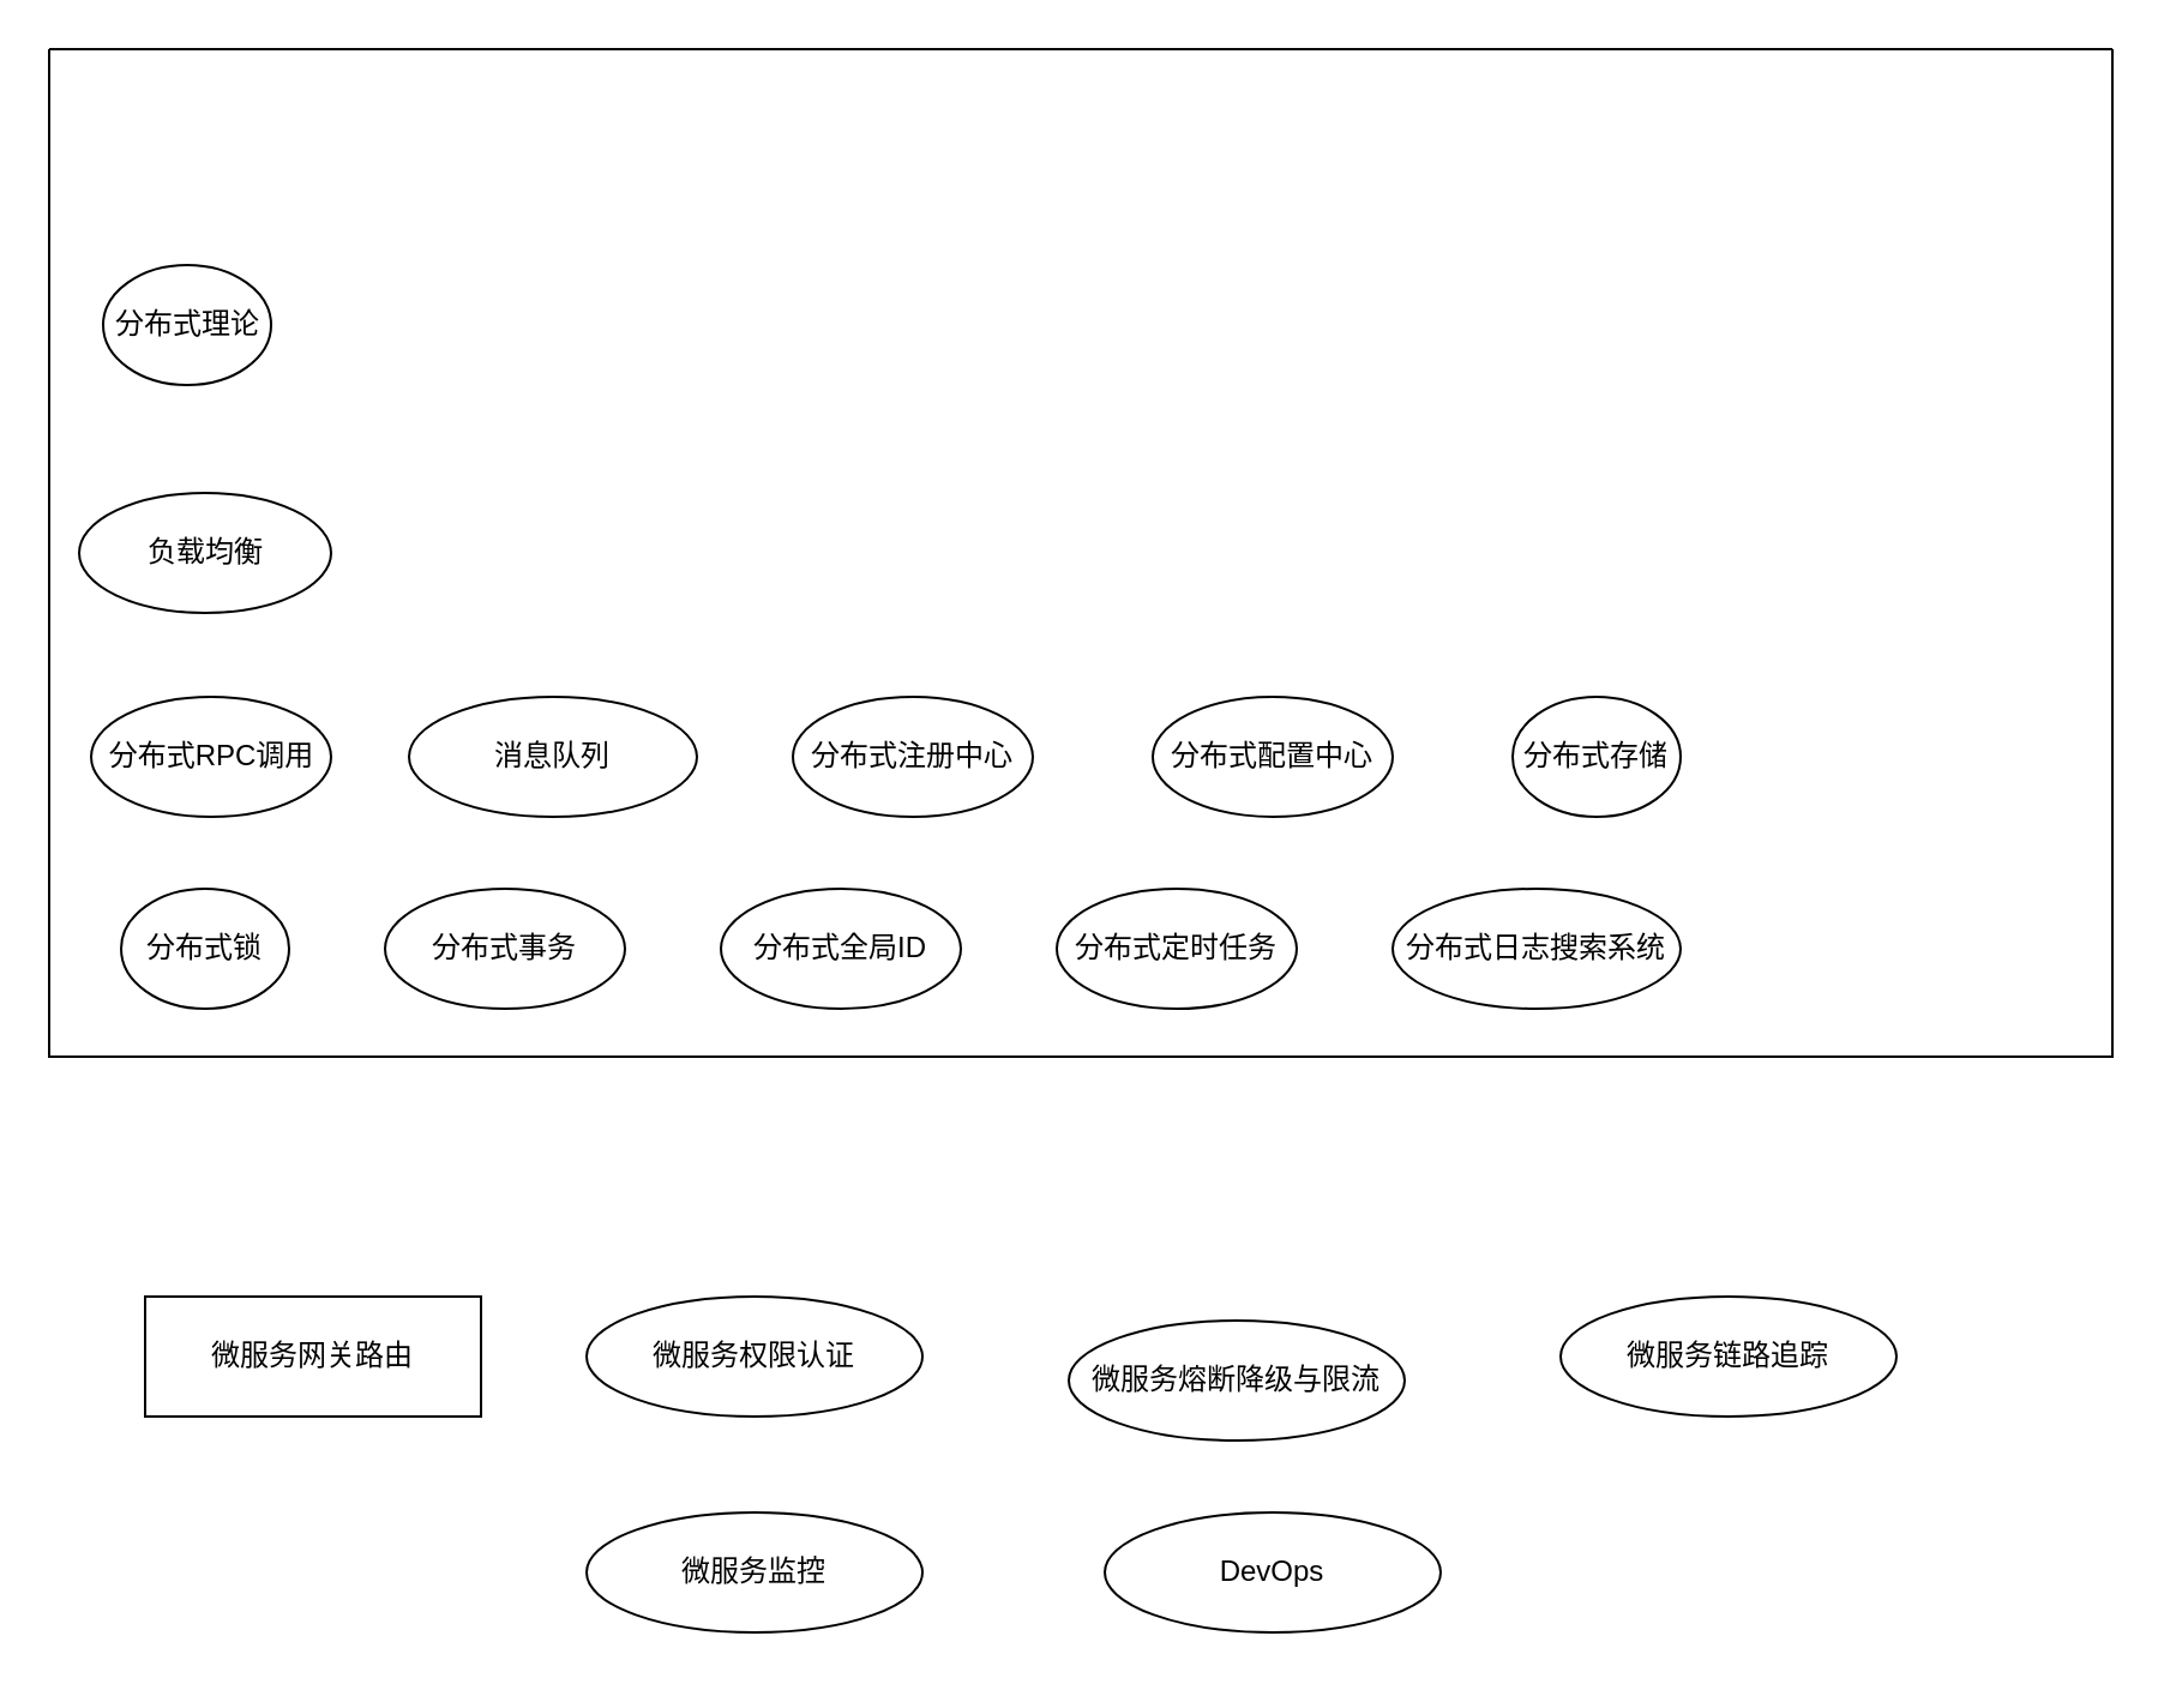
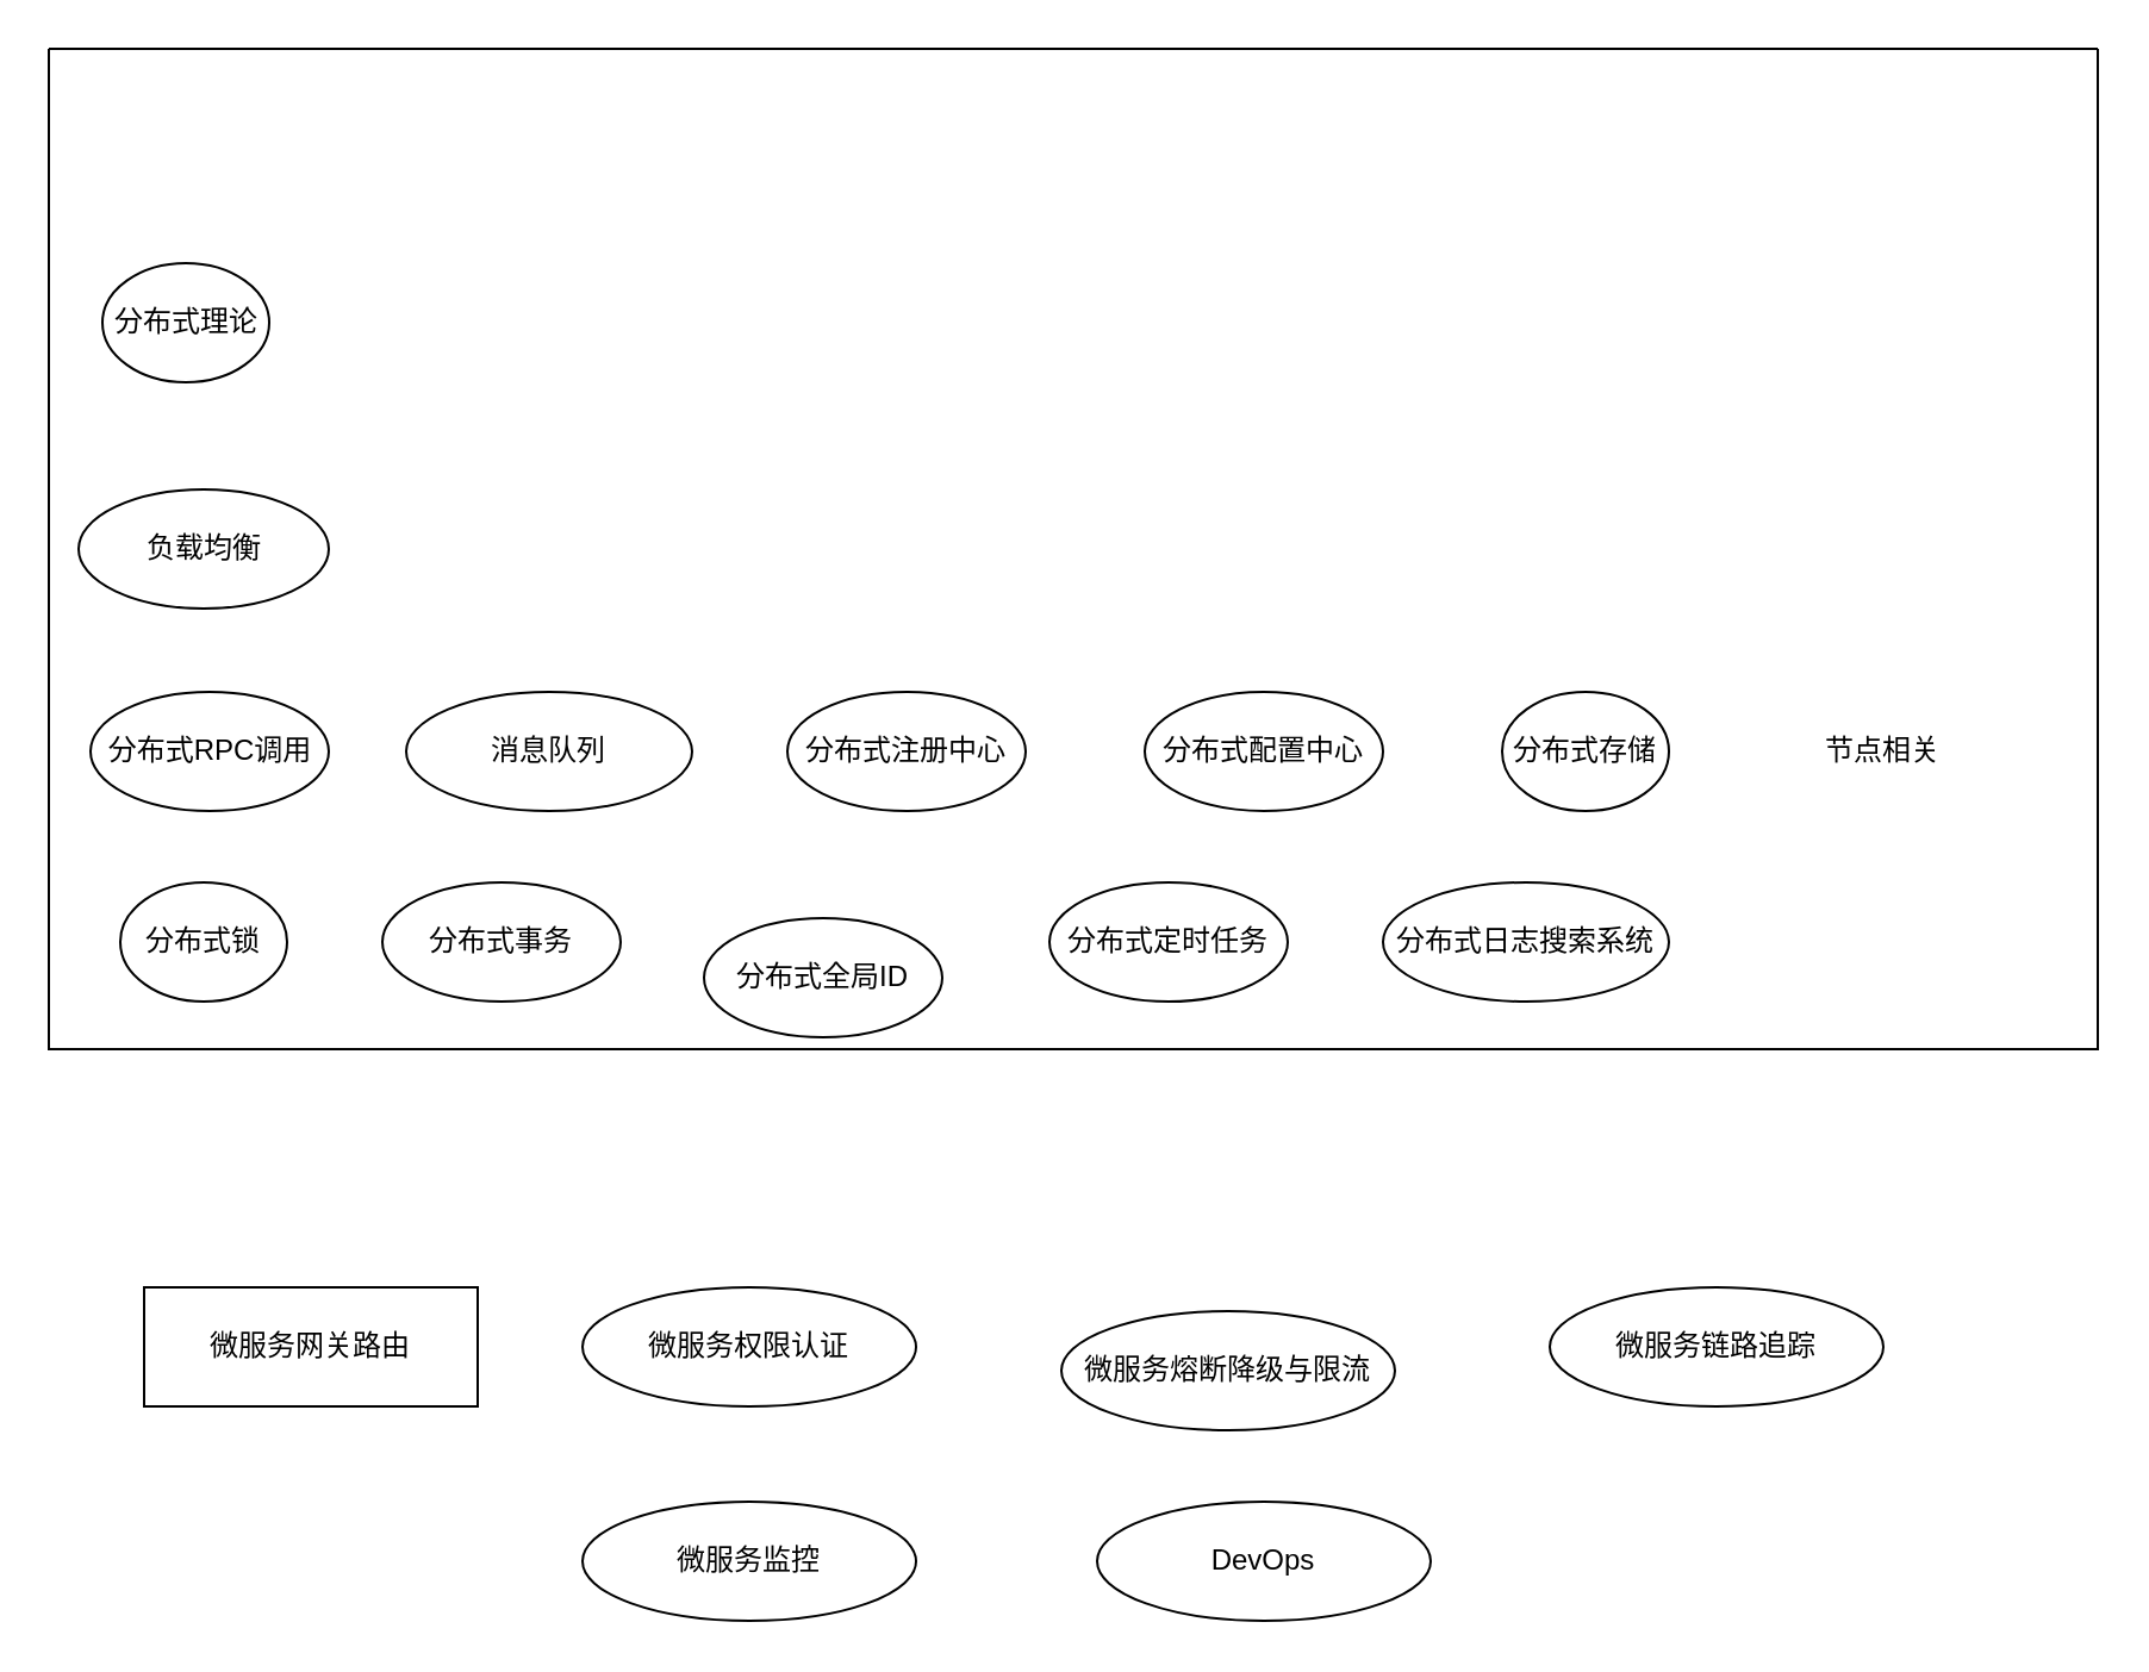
  <mxCell id="0" />
  <mxCell id="1" parent="0" />
  <mxCell id="2" value="微服务熔断降级与限流" style="ellipse;whiteSpace=wrap;html=1;" vertex="1" parent="1"><mxGeometry x="445" y="550" width="140" height="50" as="geometry" /></mxCell>
  <mxCell id="3" value="微服务链路追踪" style="ellipse;whiteSpace=wrap;html=1;" vertex="1" parent="1"><mxGeometry x="650" y="540" width="140" height="50" as="geometry" /></mxCell>
  <mxCell id="4" value="微服务网关路由" style="whiteSpace=wrap;html=1;rounded=0;" vertex="1" parent="1"><mxGeometry x="60" y="540" width="140" height="50" as="geometry" /></mxCell>
  <mxCell id="5" value="微服务权限认证" style="ellipse;whiteSpace=wrap;html=1;" vertex="1" parent="1"><mxGeometry x="244" y="540" width="140" height="50" as="geometry" /></mxCell>
  <mxCell id="6" value="微服务监控" style="ellipse;whiteSpace=wrap;html=1;" vertex="1" parent="1"><mxGeometry x="244" y="630" width="140" height="50" as="geometry" /></mxCell>
  <mxCell id="7" value="DevOps" style="ellipse;whiteSpace=wrap;html=1;" vertex="1" parent="1"><mxGeometry x="460" y="630" width="140" height="50" as="geometry" /></mxCell>
  <mxCell id="8" value="" style="swimlane;startSize=0;" vertex="1" parent="1"><mxGeometry x="20" y="20" width="860" height="420" as="geometry" /></mxCell>
  <mxCell id="9" value="分布式理论" style="ellipse;whiteSpace=wrap;html=1;" parent="8" vertex="1"><mxGeometry x="22.5" y="90" width="70" height="50" as="geometry" /></mxCell>
  <mxCell id="10" value="分布式RPC调用" style="ellipse;whiteSpace=wrap;html=1;" vertex="1" parent="8"><mxGeometry x="17.5" y="270" width="100" height="50" as="geometry" /></mxCell>
  <mxCell id="11" value="分布式锁" style="ellipse;whiteSpace=wrap;html=1;" vertex="1" parent="8"><mxGeometry x="30" y="350" width="70" height="50" as="geometry" /></mxCell>
  <mxCell id="12" value="分布式存储" style="ellipse;whiteSpace=wrap;html=1;" vertex="1" parent="8"><mxGeometry x="610" y="270" width="70" height="50" as="geometry" /></mxCell>
  <mxCell id="13" value="分布式注册中心" style="ellipse;whiteSpace=wrap;html=1;" vertex="1" parent="8"><mxGeometry x="310" y="270" width="100" height="50" as="geometry" /></mxCell>
  <mxCell id="14" value="分布式配置中心" style="ellipse;whiteSpace=wrap;html=1;" vertex="1" parent="8"><mxGeometry x="460" y="270" width="100" height="50" as="geometry" /></mxCell>
- <mxCell id="15" value="分布式全局ID" style="ellipse;whiteSpace=wrap;html=1;" vertex="1" parent="8"><mxGeometry x="280" y="350" width="100" height="50" as="geometry" /></mxCell>
+ <mxCell id="15" value="分布式全局ID" style="ellipse;whiteSpace=wrap;html=1;" vertex="1" parent="8"><mxGeometry x="275" y="365" width="100" height="50" as="geometry" /></mxCell>
  <mxCell id="16" value="分布式事务" style="ellipse;whiteSpace=wrap;html=1;" vertex="1" parent="8"><mxGeometry x="140" y="350" width="100" height="50" as="geometry" /></mxCell>
  <mxCell id="17" value="分布式定时任务" style="ellipse;whiteSpace=wrap;html=1;" vertex="1" parent="8"><mxGeometry x="420" y="350" width="100" height="50" as="geometry" /></mxCell>
  <mxCell id="18" value="分布式日志搜索系统" style="ellipse;whiteSpace=wrap;html=1;" vertex="1" parent="8"><mxGeometry x="560" y="350" width="120" height="50" as="geometry" /></mxCell>
  <mxCell id="19" value="消息队列" style="ellipse;whiteSpace=wrap;html=1;" vertex="1" parent="8"><mxGeometry x="150" y="270" width="120" height="50" as="geometry" /></mxCell>
  <mxCell id="20" value="负载均衡" style="ellipse;whiteSpace=wrap;html=1;" vertex="1" parent="8"><mxGeometry x="12.5" y="185" width="105" height="50" as="geometry" /></mxCell>
+ <mxCell id="21" value="节点相关" style="text;html=1;strokeColor=none;fillColor=none;align=center;verticalAlign=middle;whiteSpace=wrap;rounded=0;" vertex="1" parent="8"><mxGeometry x="740" y="280" width="60" height="30" as="geometry" /></mxCell>
